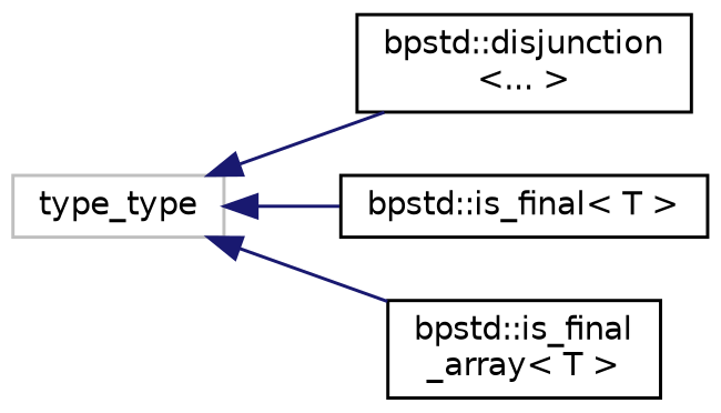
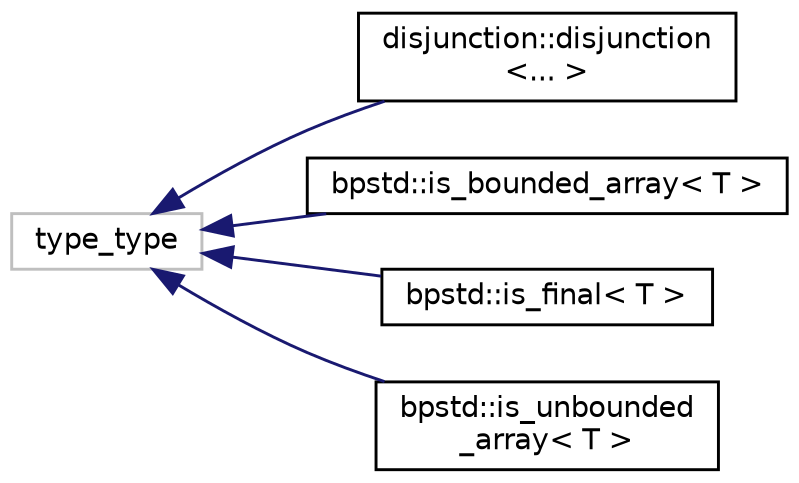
  digraph {
    rankdir=LR
    node [color=black fillcolor=white fontname=Helvetica fontsize=10 shape=record style=filled]
    edge [color=midnightblue dir=back fontname=Helvetica fontsize=10 labelfontname=Helvetica labelfontsize=10 style=solid]
    n1 [color=grey75 height=0.2 label=type_type width=0.4]
-   n2 [height=0.2 label="bpstd::disjunction\l\<... \>" width=0.4]
+   n2 [height=0.2 label="disjunction::disjunction\l\<... \>" width=0.4]
+   n3 [height=0.2 label="bpstd::is_bounded_array\< T \>" width=0.4]
    n4 [height=0.2 label="bpstd::is_final\< T \>" width=0.4]
-   n5 [height=0.2 label="bpstd::is_final\l_array\< T \>" width=0.4]
+   n5 [height=0.2 label="bpstd::is_unbounded\l_array\< T \>" width=0.4]
    n1 -> n2
+   n1 -> n3
    n1 -> n4
    n1 -> n5
  }
